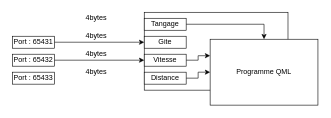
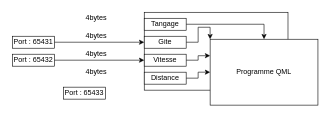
  <mxCell id="0" />
  <mxCell id="1" parent="0" />
  <mxCell id="2" value="" style="rounded=0;whiteSpace=wrap;html=1;" vertex="1" parent="1"><mxGeometry x="240" y="20" width="240" height="130" as="geometry" /></mxCell>
  <mxCell id="3" style="edgeStyle=orthogonalEdgeStyle;rounded=0;orthogonalLoop=1;jettySize=auto;html=1;exitX=1;exitY=0.5;exitDx=0;exitDy=0;entryX=0;entryY=0.5;entryDx=0;entryDy=0;" edge="1" parent="1" source="4" target="11"><mxGeometry relative="1" as="geometry" /></mxCell>
  <mxCell id="4" value="Port : 65431" style="rounded=0;whiteSpace=wrap;html=1;" vertex="1" parent="1"><mxGeometry x="20" y="60" width="70" height="20" as="geometry" /></mxCell>
  <mxCell id="5" style="edgeStyle=orthogonalEdgeStyle;rounded=0;orthogonalLoop=1;jettySize=auto;html=1;exitX=1;exitY=0.5;exitDx=0;exitDy=0;entryX=0;entryY=0.5;entryDx=0;entryDy=0;" edge="1" parent="1" source="6" target="13"><mxGeometry relative="1" as="geometry" /></mxCell>
  <mxCell id="6" value="Port : 65432" style="rounded=0;whiteSpace=wrap;html=1;" vertex="1" parent="1"><mxGeometry x="20" y="90" width="70" height="20" as="geometry" /></mxCell>
- <mxCell id="7" value="Port : 65433" style="rounded=0;whiteSpace=wrap;html=1;" vertex="1" parent="1"><mxGeometry x="20" y="120" width="70" height="20" as="geometry" /></mxCell>
+ <mxCell id="7" value="Port : 65433" style="rounded=0;whiteSpace=wrap;html=1;" vertex="1" parent="1"><mxGeometry x="105" y="145" width="70" height="20" as="geometry" /></mxCell>
  <mxCell id="8" style="edgeStyle=orthogonalEdgeStyle;rounded=0;orthogonalLoop=1;jettySize=auto;html=1;exitX=1;exitY=0.5;exitDx=0;exitDy=0;" edge="1" parent="1" source="9" target="20"><mxGeometry relative="1" as="geometry" /></mxCell>
  <mxCell id="9" value="Tangage" style="rounded=0;whiteSpace=wrap;html=1;" vertex="1" parent="1"><mxGeometry x="240" y="30" width="70" height="20" as="geometry" /></mxCell>
+ <mxCell id="10" style="edgeStyle=orthogonalEdgeStyle;rounded=0;orthogonalLoop=1;jettySize=auto;html=1;exitX=1;exitY=0.5;exitDx=0;exitDy=0;entryX=0;entryY=0;entryDx=0;entryDy=0;" edge="1" parent="1" source="11" target="20"><mxGeometry relative="1" as="geometry" /></mxCell>
  <mxCell id="11" value="Gite" style="rounded=0;whiteSpace=wrap;html=1;" vertex="1" parent="1"><mxGeometry x="240" y="60" width="70" height="20" as="geometry" /></mxCell>
  <mxCell id="12" style="edgeStyle=orthogonalEdgeStyle;rounded=0;orthogonalLoop=1;jettySize=auto;html=1;exitX=1;exitY=0.5;exitDx=0;exitDy=0;entryX=0;entryY=0.25;entryDx=0;entryDy=0;" edge="1" parent="1" source="13" target="20"><mxGeometry relative="1" as="geometry" /></mxCell>
  <mxCell id="13" value="Vitesse" style="rounded=0;whiteSpace=wrap;html=1;" vertex="1" parent="1"><mxGeometry x="240" y="90" width="70" height="20" as="geometry" /></mxCell>
  <mxCell id="14" style="edgeStyle=orthogonalEdgeStyle;rounded=0;orthogonalLoop=1;jettySize=auto;html=1;entryX=0;entryY=0.5;entryDx=0;entryDy=0;" edge="1" parent="1" source="15" target="20"><mxGeometry relative="1" as="geometry" /></mxCell>
  <mxCell id="15" value="Distance" style="rounded=0;whiteSpace=wrap;html=1;" vertex="1" parent="1"><mxGeometry x="240" y="120" width="70" height="20" as="geometry" /></mxCell>
  <mxCell id="16" value="4bytes" style="text;html=1;strokeColor=none;fillColor=none;align=center;verticalAlign=middle;whiteSpace=wrap;rounded=0;" vertex="1" parent="1"><mxGeometry x="140" y="110" width="40" height="20" as="geometry" /></mxCell>
  <mxCell id="17" value="4bytes" style="text;html=1;strokeColor=none;fillColor=none;align=center;verticalAlign=middle;whiteSpace=wrap;rounded=0;" vertex="1" parent="1"><mxGeometry x="140" y="80" width="40" height="20" as="geometry" /></mxCell>
  <mxCell id="18" value="4bytes" style="text;html=1;strokeColor=none;fillColor=none;align=center;verticalAlign=middle;whiteSpace=wrap;rounded=0;" vertex="1" parent="1"><mxGeometry x="140" y="50" width="40" height="20" as="geometry" /></mxCell>
  <mxCell id="19" value="4bytes" style="text;html=1;strokeColor=none;fillColor=none;align=center;verticalAlign=middle;whiteSpace=wrap;rounded=0;" vertex="1" parent="1"><mxGeometry x="140" y="20" width="40" height="20" as="geometry" /></mxCell>
  <mxCell id="20" value="Programme QML" style="rounded=0;whiteSpace=wrap;html=1;" vertex="1" parent="1"><mxGeometry x="350" y="65" width="180" height="110" as="geometry" /></mxCell>
